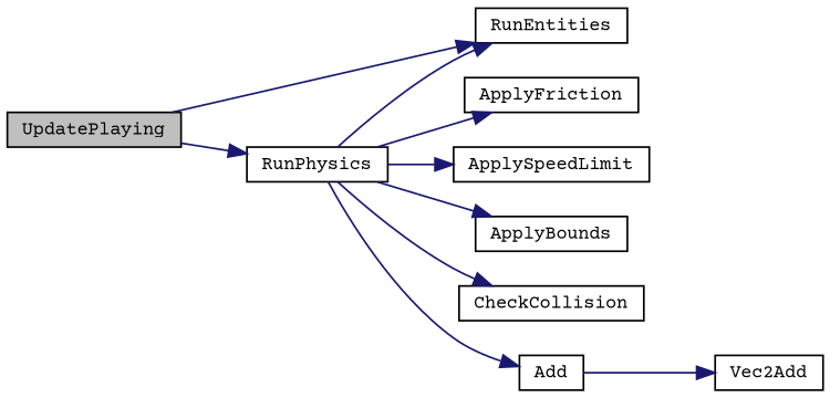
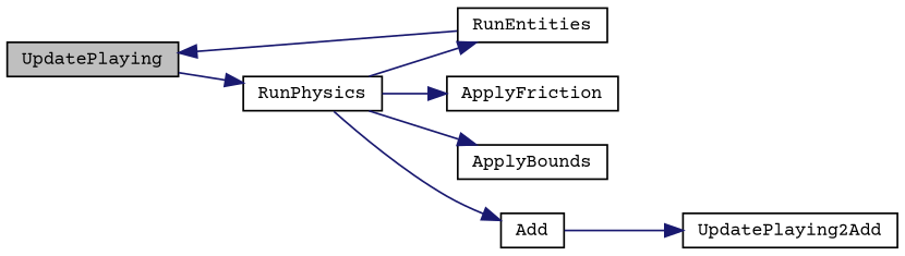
  digraph {
    fontname="Courier Prime"
    rankdir=LR
    node [color=black fillcolor=white fontname="Courier Prime" fontsize=10 shape=record style=filled]
    edge [color=midnightblue fontname="Courier Prime" fontsize=10 labelfontname=Helvetica labelfontsize=10 style=solid]
    n1 [fillcolor=grey75 fontcolor=black height=0.2 label=UpdatePlaying width=0.4]
    n2 [height=0.2 label=RunEntities width=0.4]
    n3 [height=0.2 label=RunPhysics width=0.4]
    n4 [height=0.2 label=ApplyFriction width=0.4]
-   n5 [height=0.2 label=ApplySpeedLimit width=0.4]
    n6 [height=0.2 label=ApplyBounds width=0.4]
-   n7 [height=0.2 label=CheckCollision width=0.4]
    n8 [height=0.2 label=Add width=0.4]
-   n9 [height=0.2 label=Vec2Add width=0.4]
-   n1 -> n2
+   n9 [height=0.2 label=UpdatePlaying2Add width=0.4]
+   n2 -> n1
    n1 -> n3
    n3 -> n2
    n3 -> n4
-   n3 -> n5
    n3 -> n6
-   n3 -> n7
    n3 -> n8
    n8 -> n9
  }
